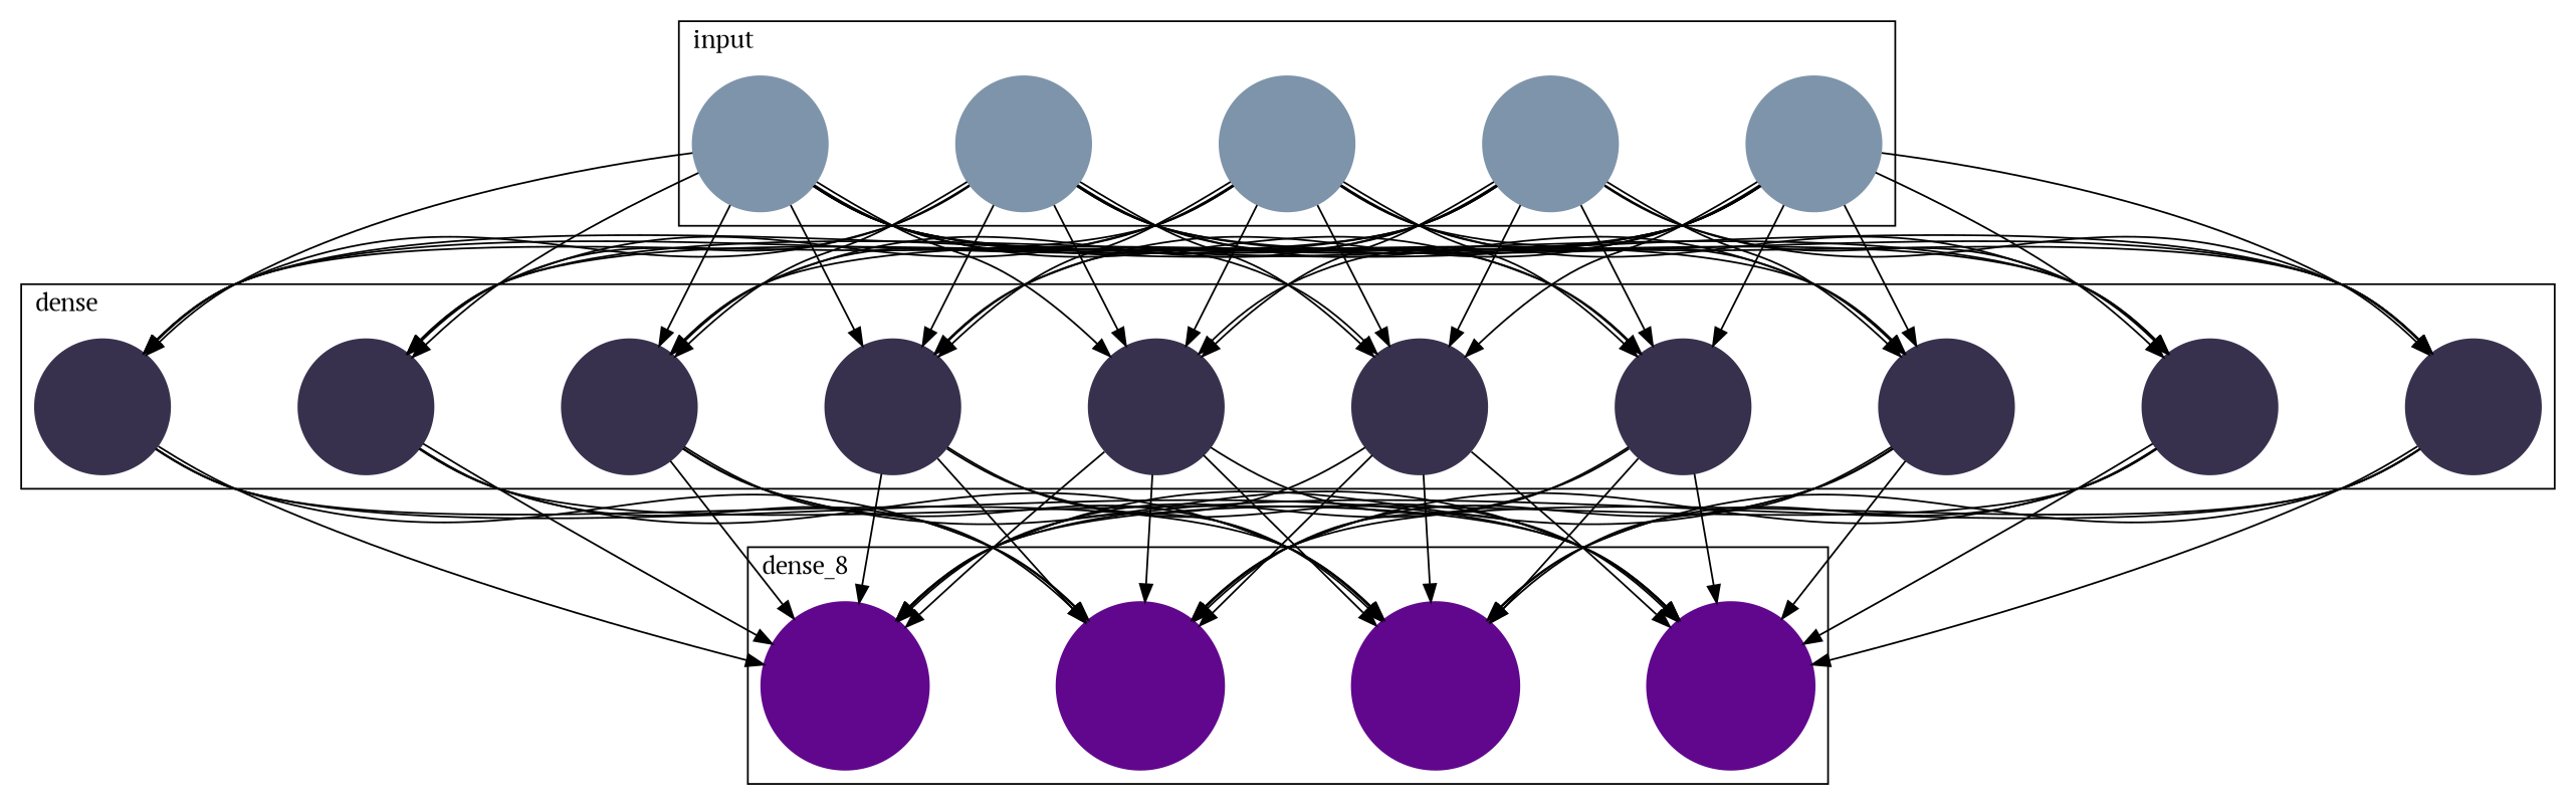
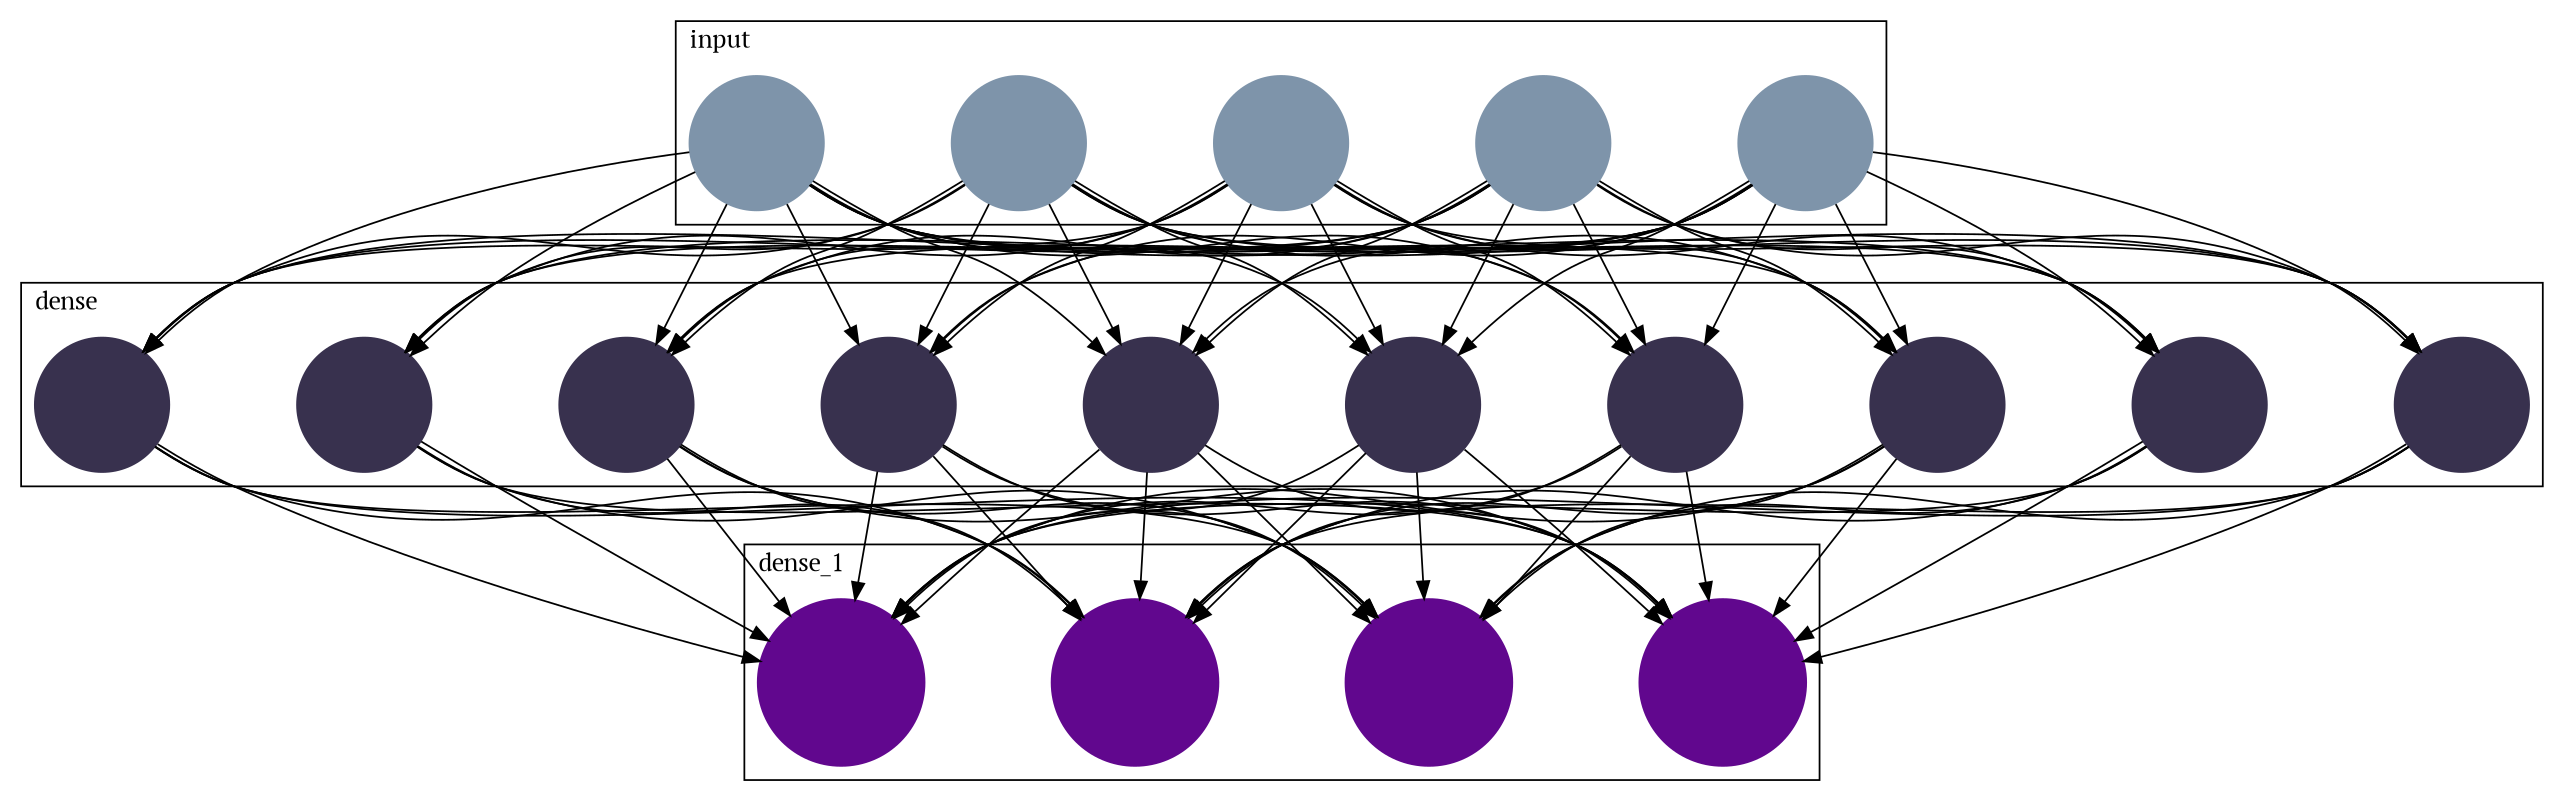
  digraph {
    nodesep=1
    ranksep=1
    splines=true
    fontname="PT Serif"
    node [color="#38314e" fontcolor="#38314e" shape=circle style=filled fontname="PT Serif"]
    edge [fontname="PT Serif"]
    input0 [color="#7e94aa" fontcolor="#7e94aa"]
    input1 [color="#7e94aa" fontcolor="#7e94aa"]
    input2 [color="#7e94aa" fontcolor="#7e94aa"]
    input3 [color="#7e94aa" fontcolor="#7e94aa"]
    input4 [color="#7e94aa" fontcolor="#7e94aa"]
    dense0
    dense1
    dense2
    dense3
    dense4
    dense5
    dense6
    dense7
    dense8
    dense9
    dense_10 [color="#61078e" fontcolor="#61078e"]
    dense_11 [color="#61078e" fontcolor="#61078e"]
    dense_12 [color="#61078e" fontcolor="#61078e"]
    dense_13 [color="#61078e" fontcolor="#61078e"]
    subgraph cluster_1 {
      height=5
      label=input
      labeljust=l
      rank=same
      width=10
      input0
      input1
      input2
      input3
      input4
    }
    subgraph cluster_2 {
      height=5
      label=dense
      labeljust=l
      rank=same
      width=10
      dense0
      dense1
      dense2
      dense3
      dense4
      dense5
      dense6
      dense7
      dense8
      dense9
    }
    subgraph cluster_3 {
      height=5
-     label=dense_8
+     label=dense_1
      labeljust=l
      rank=same
      width=10
      dense_10
      dense_11
      dense_12
      dense_13
    }
    input0 -> dense0
    input0 -> dense1
    input0 -> dense2
    input0 -> dense3
    input0 -> dense4
    input0 -> dense5
    input0 -> dense6
    input0 -> dense7
    input0 -> dense8
    input0 -> dense9
    input1 -> dense0
    input1 -> dense1
    input1 -> dense2
    input1 -> dense3
    input1 -> dense4
    input1 -> dense5
    input1 -> dense6
    input1 -> dense7
    input1 -> dense8
    input1 -> dense9
    input2 -> dense0
    input2 -> dense1
    input2 -> dense2
    input2 -> dense3
    input2 -> dense4
    input2 -> dense5
    input2 -> dense6
    input2 -> dense7
    input2 -> dense8
    input2 -> dense9
    input3 -> dense0
    input3 -> dense1
    input3 -> dense2
    input3 -> dense3
    input3 -> dense4
    input3 -> dense5
    input3 -> dense6
    input3 -> dense7
    input3 -> dense8
    input3 -> dense9
    input4 -> dense0
    input4 -> dense1
    input4 -> dense2
    input4 -> dense3
    input4 -> dense4
    input4 -> dense5
    input4 -> dense6
    input4 -> dense7
    input4 -> dense8
    input4 -> dense9
    dense0 -> dense_10
    dense0 -> dense_11
    dense0 -> dense_12
    dense0 -> dense_13
    dense1 -> dense_10
    dense1 -> dense_11
    dense1 -> dense_12
    dense1 -> dense_13
    dense2 -> dense_10
    dense2 -> dense_11
    dense2 -> dense_12
    dense2 -> dense_13
    dense3 -> dense_10
    dense3 -> dense_11
    dense3 -> dense_12
    dense3 -> dense_13
    dense4 -> dense_10
    dense4 -> dense_11
    dense4 -> dense_12
    dense4 -> dense_13
    dense5 -> dense_10
    dense5 -> dense_11
    dense5 -> dense_12
    dense5 -> dense_13
    dense6 -> dense_10
    dense6 -> dense_11
    dense6 -> dense_12
    dense6 -> dense_13
    dense7 -> dense_10
    dense7 -> dense_11
    dense7 -> dense_12
    dense7 -> dense_13
    dense8 -> dense_10
    dense8 -> dense_11
    dense8 -> dense_12
    dense8 -> dense_13
    dense9 -> dense_10
    dense9 -> dense_11
    dense9 -> dense_12
    dense9 -> dense_13
  }
